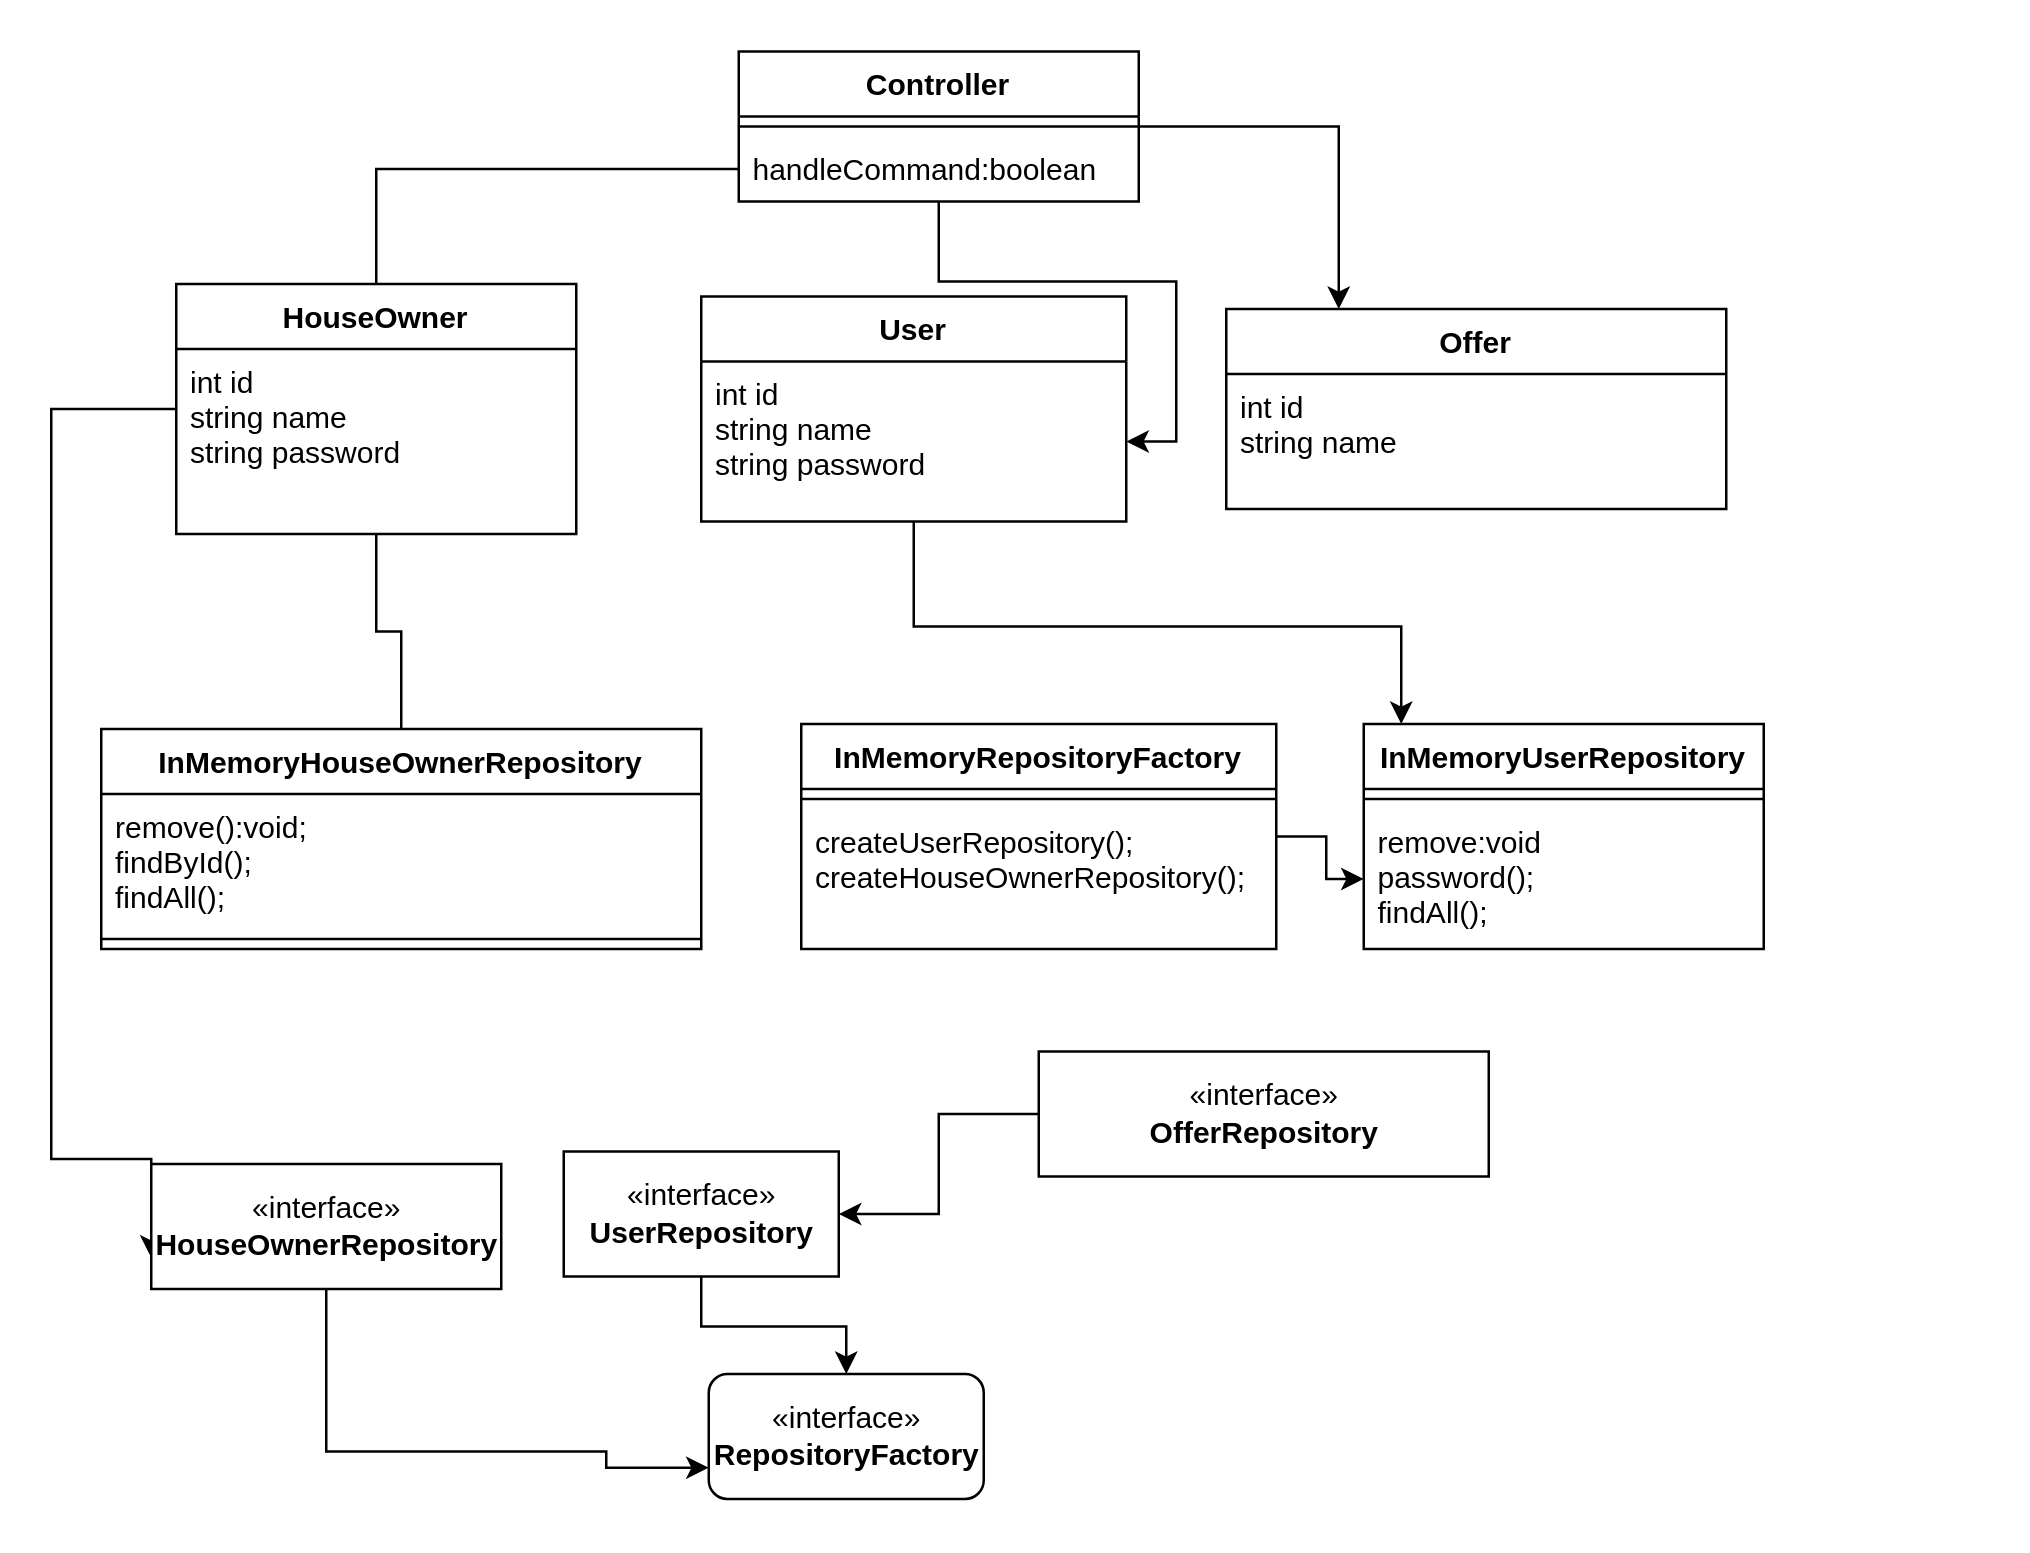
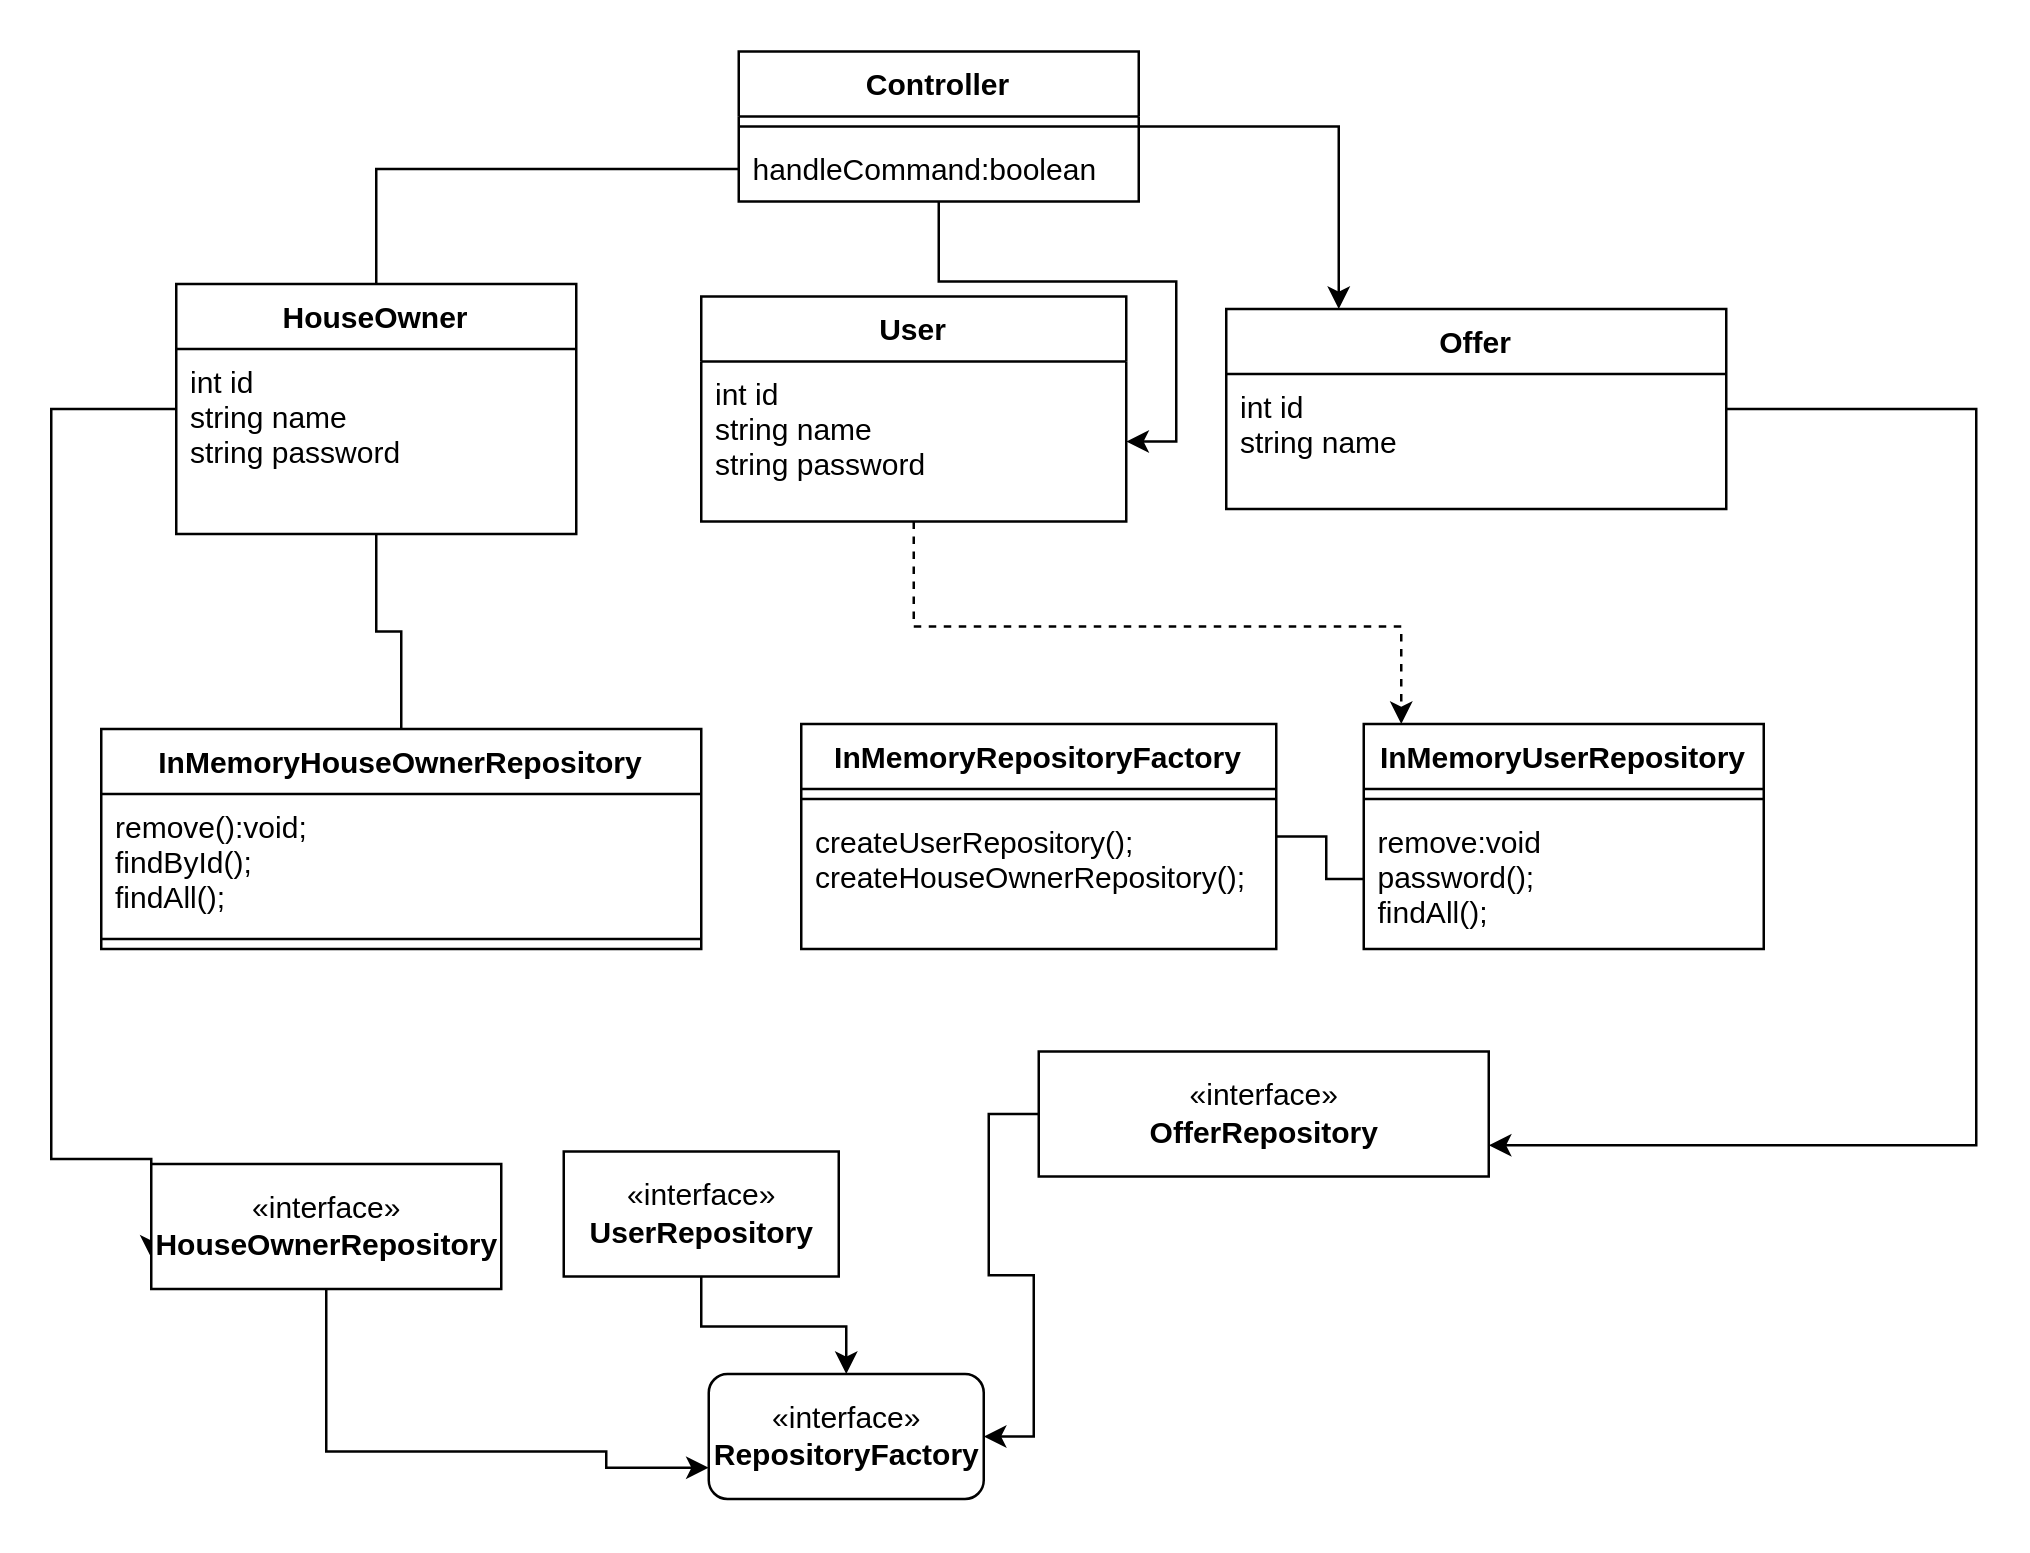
  <mxCell id="0" />
  <mxCell id="1" parent="0" />
  <mxCell id="2" value="" style="edgeStyle=orthogonalEdgeStyle;rounded=0;orthogonalLoop=1;jettySize=auto;html=1;" edge="1" parent="1" source="4" target="9"><mxGeometry relative="1" as="geometry"><Array as="points"><mxPoint x="375" y="112" /><mxPoint x="470" y="112" /><mxPoint x="470" y="176" /></Array></mxGeometry></mxCell>
  <mxCell id="3" value="" style="edgeStyle=orthogonalEdgeStyle;rounded=0;orthogonalLoop=1;jettySize=auto;html=1;" edge="1" parent="1" source="4" target="18"><mxGeometry relative="1" as="geometry"><mxPoint x="535" y="50" as="targetPoint" /><Array as="points"><mxPoint x="535" y="50" /></Array></mxGeometry></mxCell>
  <mxCell id="4" value="Controller" style="swimlane;fontStyle=1;align=center;verticalAlign=top;childLayout=stackLayout;horizontal=1;startSize=26;horizontalStack=0;resizeParent=1;resizeParentMax=0;resizeLast=0;collapsible=1;marginBottom=0;" vertex="1" parent="1"><mxGeometry x="295" y="20" width="160" height="60" as="geometry" /></mxCell>
  <mxCell id="5" value="" style="line;strokeWidth=1;fillColor=none;align=left;verticalAlign=middle;spacingTop=-1;spacingLeft=3;spacingRight=3;rotatable=0;labelPosition=right;points=[];portConstraint=eastwest;" vertex="1" parent="4"><mxGeometry y="26" width="160" height="8" as="geometry" /></mxCell>
  <mxCell id="6" value="handleCommand:boolean" style="text;strokeColor=none;fillColor=none;align=left;verticalAlign=top;spacingLeft=4;spacingRight=4;overflow=hidden;rotatable=0;points=[[0,0.5],[1,0.5]];portConstraint=eastwest;" vertex="1" parent="4"><mxGeometry y="34" width="160" height="26" as="geometry" /></mxCell>
- <mxCell id="7" style="edgeStyle=orthogonalEdgeStyle;rounded=0;orthogonalLoop=1;jettySize=auto;html=1;" edge="1" parent="1" source="8" target="14"><mxGeometry relative="1" as="geometry"><Array as="points"><mxPoint x="365" y="250" /><mxPoint x="560" y="250" /></Array></mxGeometry></mxCell>
+ <mxCell id="7" style="edgeStyle=orthogonalEdgeStyle;rounded=0;orthogonalLoop=1;jettySize=auto;html=1;dashed=1;" edge="1" parent="1" source="8" target="14"><mxGeometry relative="1" as="geometry"><Array as="points"><mxPoint x="365" y="250" /><mxPoint x="560" y="250" /></Array></mxGeometry></mxCell>
  <mxCell id="8" value="User" style="swimlane;fontStyle=1;align=center;verticalAlign=top;childLayout=stackLayout;horizontal=1;startSize=26;horizontalStack=0;resizeParent=1;resizeParentMax=0;resizeLast=0;collapsible=1;marginBottom=0;" vertex="1" parent="1"><mxGeometry x="280" y="118" width="170" height="90" as="geometry" /></mxCell>
  <mxCell id="9" value="int id&#10;string name&#10;string password&#10;" style="text;strokeColor=none;fillColor=none;align=left;verticalAlign=top;spacingLeft=4;spacingRight=4;overflow=hidden;rotatable=0;points=[[0,0.5],[1,0.5]];portConstraint=eastwest;" vertex="1" parent="8"><mxGeometry y="26" width="170" height="64" as="geometry" /></mxCell>
- <mxCell id="10" value="" style="edgeStyle=orthogonalEdgeStyle;rounded=0;orthogonalLoop=1;jettySize=auto;html=1;" edge="1" parent="1" source="11" target="16"><mxGeometry relative="1" as="geometry" /></mxCell>
+ <mxCell id="10" value="" style="edgeStyle=orthogonalEdgeStyle;rounded=0;orthogonalLoop=1;jettySize=auto;html=1;endArrow=none;" edge="1" parent="1" source="11" target="16"><mxGeometry relative="1" as="geometry" /></mxCell>
  <mxCell id="11" value="InMemoryRepositoryFactory" style="swimlane;fontStyle=1;align=center;verticalAlign=top;childLayout=stackLayout;horizontal=1;startSize=26;horizontalStack=0;resizeParent=1;resizeParentMax=0;resizeLast=0;collapsible=1;marginBottom=0;" vertex="1" parent="1"><mxGeometry x="320" y="289" width="190" height="90" as="geometry" /></mxCell>
  <mxCell id="12" value="" style="line;strokeWidth=1;fillColor=none;align=left;verticalAlign=middle;spacingTop=-1;spacingLeft=3;spacingRight=3;rotatable=0;labelPosition=right;points=[];portConstraint=eastwest;" vertex="1" parent="11"><mxGeometry y="26" width="190" height="8" as="geometry" /></mxCell>
  <mxCell id="13" value="createUserRepository();&#10;createHouseOwnerRepository();" style="text;strokeColor=none;fillColor=none;align=left;verticalAlign=top;spacingLeft=4;spacingRight=4;overflow=hidden;rotatable=0;points=[[0,0.5],[1,0.5]];portConstraint=eastwest;" vertex="1" parent="11"><mxGeometry y="34" width="190" height="56" as="geometry" /></mxCell>
  <mxCell id="14" value="InMemoryUserRepository" style="swimlane;fontStyle=1;align=center;verticalAlign=top;childLayout=stackLayout;horizontal=1;startSize=26;horizontalStack=0;resizeParent=1;resizeParentMax=0;resizeLast=0;collapsible=1;marginBottom=0;" vertex="1" parent="1"><mxGeometry x="545" y="289" width="160" height="90" as="geometry" /></mxCell>
  <mxCell id="15" value="" style="line;strokeWidth=1;fillColor=none;align=left;verticalAlign=middle;spacingTop=-1;spacingLeft=3;spacingRight=3;rotatable=0;labelPosition=right;points=[];portConstraint=eastwest;" vertex="1" parent="14"><mxGeometry y="26" width="160" height="8" as="geometry" /></mxCell>
  <mxCell id="16" value="remove:void&#10;password();&#10;findAll();" style="text;strokeColor=none;fillColor=none;align=left;verticalAlign=top;spacingLeft=4;spacingRight=4;overflow=hidden;rotatable=0;points=[[0,0.5],[1,0.5]];portConstraint=eastwest;" vertex="1" parent="14"><mxGeometry y="34" width="160" height="56" as="geometry" /></mxCell>
+ <mxCell id="17" style="edgeStyle=orthogonalEdgeStyle;rounded=0;orthogonalLoop=1;jettySize=auto;html=1;entryX=1;entryY=0.75;entryDx=0;entryDy=0;" edge="1" parent="1" source="18" target="29"><mxGeometry relative="1" as="geometry"><Array as="points"><mxPoint x="790" y="163" /><mxPoint x="790" y="458" /></Array></mxGeometry></mxCell>
  <mxCell id="18" value="Offer" style="swimlane;fontStyle=1;align=center;verticalAlign=top;childLayout=stackLayout;horizontal=1;startSize=26;horizontalStack=0;resizeParent=1;resizeParentMax=0;resizeLast=0;collapsible=1;marginBottom=0;" vertex="1" parent="1"><mxGeometry x="490" y="123" width="200" height="80" as="geometry" /></mxCell>
  <mxCell id="19" value="int id&#10;string name&#10;" style="text;strokeColor=none;fillColor=none;align=left;verticalAlign=top;spacingLeft=4;spacingRight=4;overflow=hidden;rotatable=0;points=[[0,0.5],[1,0.5]];portConstraint=eastwest;" vertex="1" parent="18"><mxGeometry y="26" width="200" height="54" as="geometry" /></mxCell>
  <mxCell id="20" style="edgeStyle=orthogonalEdgeStyle;rounded=0;orthogonalLoop=1;jettySize=auto;html=1;endArrow=none;" edge="1" parent="1" source="22" target="25"><mxGeometry relative="1" as="geometry" /></mxCell>
  <mxCell id="21" style="edgeStyle=orthogonalEdgeStyle;rounded=0;orthogonalLoop=1;jettySize=auto;html=1;entryX=0;entryY=0.75;entryDx=0;entryDy=0;" edge="1" parent="1" source="22" target="33"><mxGeometry relative="1" as="geometry"><Array as="points"><mxPoint x="20" y="163" /><mxPoint x="20" y="463" /></Array></mxGeometry></mxCell>
  <mxCell id="22" value="HouseOwner" style="swimlane;fontStyle=1;align=center;verticalAlign=top;childLayout=stackLayout;horizontal=1;startSize=26;horizontalStack=0;resizeParent=1;resizeParentMax=0;resizeLast=0;collapsible=1;marginBottom=0;" vertex="1" parent="1"><mxGeometry x="70" y="113" width="160" height="100" as="geometry" /></mxCell>
  <mxCell id="23" value="int id&#10;string name&#10;string password" style="text;strokeColor=none;fillColor=none;align=left;verticalAlign=top;spacingLeft=4;spacingRight=4;overflow=hidden;rotatable=0;points=[[0,0.5],[1,0.5]];portConstraint=eastwest;" vertex="1" parent="22"><mxGeometry y="26" width="160" height="74" as="geometry" /></mxCell>
  <mxCell id="24" value="«interface»&lt;br&gt;&lt;b&gt;RepositoryFactory&lt;/b&gt;&lt;br&gt;" style="html=1;rounded=1;" vertex="1" parent="1"><mxGeometry x="283" y="549" width="110" height="50" as="geometry" /></mxCell>
  <mxCell id="25" value="InMemoryHouseOwnerRepository" style="swimlane;fontStyle=1;align=center;verticalAlign=top;childLayout=stackLayout;horizontal=1;startSize=26;horizontalStack=0;resizeParent=1;resizeParentMax=0;resizeLast=0;collapsible=1;marginBottom=0;" vertex="1" parent="1"><mxGeometry x="40" y="291" width="240" height="88" as="geometry" /></mxCell>
  <mxCell id="26" value="remove():void;&#10;findById();&#10;findAll();&#10;" style="text;strokeColor=none;fillColor=none;align=left;verticalAlign=top;spacingLeft=4;spacingRight=4;overflow=hidden;rotatable=0;points=[[0,0.5],[1,0.5]];portConstraint=eastwest;" vertex="1" parent="25"><mxGeometry y="26" width="240" height="54" as="geometry" /></mxCell>
  <mxCell id="27" value="" style="line;strokeWidth=1;fillColor=none;align=left;verticalAlign=middle;spacingTop=-1;spacingLeft=3;spacingRight=3;rotatable=0;labelPosition=right;points=[];portConstraint=eastwest;" vertex="1" parent="25"><mxGeometry y="80" width="240" height="8" as="geometry" /></mxCell>
- <mxCell id="28" style="edgeStyle=orthogonalEdgeStyle;rounded=0;orthogonalLoop=1;jettySize=auto;html=1;" edge="1" parent="1" source="29" target="31"><mxGeometry relative="1" as="geometry" /></mxCell>
+ <mxCell id="28" style="edgeStyle=orthogonalEdgeStyle;rounded=0;orthogonalLoop=1;jettySize=auto;html=1;entryX=1;entryY=0.5;entryDx=0;entryDy=0;" edge="1" parent="1" source="29" target="24"><mxGeometry relative="1" as="geometry" /></mxCell>
  <mxCell id="29" value="«interface»&lt;br&gt;&lt;b&gt;OfferRepository&lt;/b&gt;&lt;br&gt;" style="html=1;" vertex="1" parent="1"><mxGeometry x="415" y="420" width="180" height="50" as="geometry" /></mxCell>
  <mxCell id="30" style="edgeStyle=orthogonalEdgeStyle;rounded=0;orthogonalLoop=1;jettySize=auto;html=1;" edge="1" parent="1" source="31" target="24"><mxGeometry relative="1" as="geometry" /></mxCell>
  <mxCell id="31" value="«interface»&lt;br&gt;&lt;b&gt;UserRepository&lt;/b&gt;&lt;br&gt;" style="html=1;" vertex="1" parent="1"><mxGeometry x="225" y="460" width="110" height="50" as="geometry" /></mxCell>
  <mxCell id="32" style="edgeStyle=orthogonalEdgeStyle;rounded=0;orthogonalLoop=1;jettySize=auto;html=1;entryX=0;entryY=0.75;entryDx=0;entryDy=0;" edge="1" parent="1" source="33" target="24"><mxGeometry relative="1" as="geometry"><Array as="points"><mxPoint x="130" y="580" /><mxPoint x="242" y="580" /><mxPoint x="242" y="587" /></Array></mxGeometry></mxCell>
  <mxCell id="33" value="«interface»&lt;br&gt;&lt;b&gt;HouseOwnerRepository&lt;/b&gt;&lt;br&gt;" style="html=1;" vertex="1" parent="1"><mxGeometry x="60" y="465" width="140" height="50" as="geometry" /></mxCell>
  <mxCell id="34" style="edgeStyle=orthogonalEdgeStyle;rounded=0;orthogonalLoop=1;jettySize=auto;html=1;endArrow=none;" edge="1" parent="1" source="6" target="22"><mxGeometry relative="1" as="geometry" /></mxCell>
